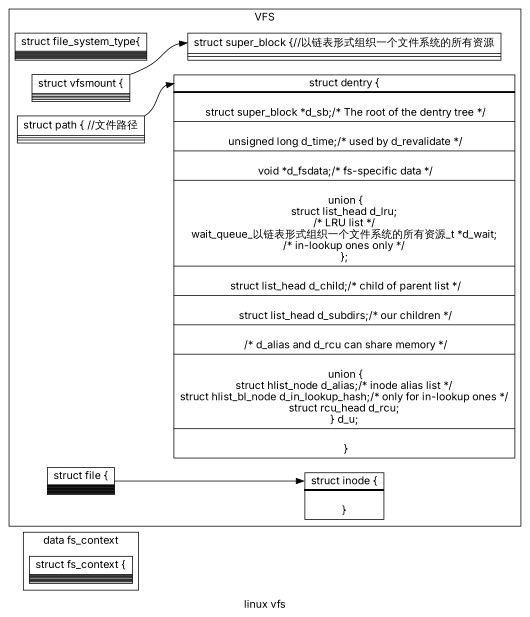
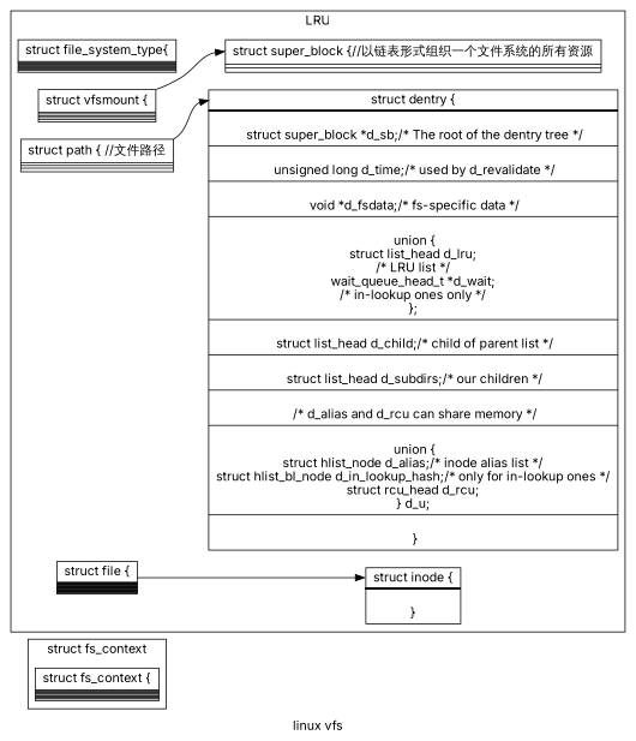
  digraph {
    concentrate=True
    fontname=Inter
    label="linux vfs"
    rankdir=LR
    node [fontname=Inter shape=record]
    edge [fontname=Inter headport=f0 tailport=f2]
    n1 [label="<f0> struct fs_context \{|\n		<f1>const struct fs_context_operations *ops;|\n		<f2>struct file_system_type	*fs_type;|\n		<f3>struct dentry		*root;		\/\* The root and superblock \*\/|\n		<f4>struct user_namespace	*user_ns;	\/\* The user namespace for this mount \*\/|\n		<f5>struct net		*net_ns;	\/\* The network namespace for this mount \*\/|\n		<f6>const struct cred	*cred;		\/\* The mounter's credentials \*\/|\n		<f7>struct p_log		log;		\/\* Logging buffer \*\/|\n		<f8>const char		*source;	\/\* The source name (eg. dev path) \*\/|\n		<f9> ...|\n		<f10> \}"]
    n2 [label="<f0> struct file_system_type\{ |\n					     <f1> const char *name;|\n					     <f2> int fs_flags;|\n					     <f3> int \(*init_fs_context\)\(struct fs_context *\);|\n					     <f4> const struct fs_parameter_spec *parameters;|\n					     <f5> struct dentry *\(*mount\) \(struct file_system_type *, int,\nconst char *, void *\);|\n					     <f6> void \(*kill_sb\) \(struct super_block *\);|\n					     <f7> struct module *owner;|\n					     <f8> struct file_system_type * next;|\n					     <f9> struct hlist_head fs_supers;|\n					     <f10> ...|\n					     <f11> \}"]
    n3 [label="<f0> struct super_block \{\/\/以链表形式组织一个文件系统的所有资源|\n					 <f1> ...|\n					 <f2> \};"]
-   n4 [label="<f0> struct dentry \{|\n			  <f1> \/\* RCU lookup touched fields \*\/|\n			  <f3> unsigned int d_flags;		\/\* protected by d_lock \*\/|\n			  <f4> seqcount_spinlock_t d_seq;	\/\* per dentry seqlock \*\/|\n			  <f5> struct hlist_bl_node d_hash;	\/\* lookup hash list \*\/|\n			  <f6> struct dentry *d_parent;	\n\/\* parent directory:这个就是获取绝对地址的依据，可参考getcwd系统调用 \*\/|\n			  <f7> struct qstr d_name;|\n			  <f8> struct inode *d_inode;		\/\* Where the name belongs to - NULL is negative \*\/|\n			  <f9> unsigned char d_iname[DNAME_INLINE_LEN];	\/\* small names \*\/|\n			  <f10>\/\* Ref lookup also touches following \*\/|\n			  <f11>struct lockref d_lockref;	\/\* per-dentry lock and refcount \*\/|\n			  <f12>const struct dentry_operations *d_op;|\n			  struct super_block *d_sb;	\/\* The root of the dentry tree \*\/|\n			  unsigned long d_time;		\/\* used by d_revalidate \*\/|\n			  void *d_fsdata;			\/\* fs-specific data \*\/|\n			  union \{\nstruct list_head d_lru;		\n\/\* LRU list \*\/\nwait_queue_以链表形式组织一个文件系统的所有资源_t *d_wait;	\n\/\* in-lookup ones only \*\/\n\};|\n			  struct list_head d_child;	\/\* child of parent list \*\/|\n			  struct list_head d_subdirs;	\/\* our children \*\/|\n			  \/\* d_alias and d_rcu can share memory \*\/|\n			  union \{\nstruct hlist_node d_alias;	\/\* inode alias list \*\/\nstruct hlist_bl_node d_in_lookup_hash;	\/\* only for in-lookup ones \*\/\nstruct rcu_head d_rcu;\n\} d_u;|\n			  \}"]
+   n4 [label="<f0> struct dentry \{|\n			  <f1> \/\* RCU lookup touched fields \*\/|\n			  <f3> unsigned int d_flags;		\/\* protected by d_lock \*\/|\n			  <f4> seqcount_spinlock_t d_seq;	\/\* per dentry seqlock \*\/|\n			  <f5> struct hlist_bl_node d_hash;	\/\* lookup hash list \*\/|\n			  <f6> struct dentry *d_parent;	\n\/\* parent directory:这个就是获取绝对地址的依据，可参考getcwd系统调用 \*\/|\n			  <f7> struct qstr d_name;|\n			  <f8> struct inode *d_inode;		\/\* Where the name belongs to - NULL is negative \*\/|\n			  <f9> unsigned char d_iname[DNAME_INLINE_LEN];	\/\* small names \*\/|\n			  <f10>\/\* Ref lookup also touches following \*\/|\n			  <f11>struct lockref d_lockref;	\/\* per-dentry lock and refcount \*\/|\n			  <f12>const struct dentry_operations *d_op;|\n			  struct super_block *d_sb;	\/\* The root of the dentry tree \*\/|\n			  unsigned long d_time;		\/\* used by d_revalidate \*\/|\n			  void *d_fsdata;			\/\* fs-specific data \*\/|\n			  union \{\nstruct list_head d_lru;		\n\/\* LRU list \*\/\nwait_queue_head_t *d_wait;	\n\/\* in-lookup ones only \*\/\n\};|\n			  struct list_head d_child;	\/\* child of parent list \*\/|\n			  struct list_head d_subdirs;	\/\* our children \*\/|\n			  \/\* d_alias and d_rcu can share memory \*\/|\n			  union \{\nstruct hlist_node d_alias;	\/\* inode alias list \*\/\nstruct hlist_bl_node d_in_lookup_hash;	\/\* only for in-lookup ones \*\/\nstruct rcu_head d_rcu;\n\} d_u;|\n			  \}"]
    n5 [label="<f0> struct vfsmount \{|\n				     <f1> struct dentry *mnt_root;	\/\* root of the mounted tree \*\/ |\n				     <f2> struct super_block *mnt_sb;	\/\* pointer to superblock \*\/ |\n				     <f3> int mnt_flags;|\n				     <f4> struct user_namespace *mnt_userns;|\n				     <f5> \}"]
    n6 [label="<f0>  struct path \{ \/\/文件路径 |\n			 <f1>  struct vfsmount *mnt;|\n			 <f2>  struct dentry *dentry;|\n			 <f3>  \}"]
    n7 [label="<f0> struct inode \{ |\n				 <f1> umode_t			i_mode;|\n				 <f2> unsigned short		i_opflags;|\n				 <f3> kuid_t			i_uid;|\n				 <f4> kgid_t			i_gid;|\n				 <f5> unsigned int		i_flags;|\n				 <f6> struct posix_acl	*i_acl;|\n				 <f7> struct posix_acl	*i_default_acl;|\n				 <f8> const struct inode_operations	*i_op;|\n				 <f9> struct super_block	*i_sb;|\n				 <f10>struct address_space	*i_mapping;|\n				 <f11>void			*i_security;|\n				 <f12>unsigned long		i_ino;\n\/\* Stat data, not accessed from path walking \*\/|\n				 <f13>union \{\nconst unsigned int i_nlink;\nunsigned int __i_nlink;\n\};\n\/\/Filesystems may only read i_nlink directly.  \nThey shall use the following functions for modification:\n \(set\|clear\|inc\|drop\)_nlink \n inode_\(inc\|dec\)_link_count|\n				 <f14>dev_t			i_rdev;\/\/设备编号|\n				 <f15>loff_t			i_size;|\n				 <f16>struct timespec64	i_atime;|\n				 <f17>struct timespec64	i_mtime;|\n				 <f18>struct timespec64	i_ctime;|\n				 <f19>spinlock_t		i_lock;	\n\/\* i_blocks, i_bytes, maybe i_size \*\/|\n				 <f20>unsigned short          i_bytes;|\n				 <f21>u8			i_blkbits;|\n				 <f22>u8			i_write_hint;|\n				 <f23>blkcnt_t		i_blocks;|\n				 <f24>seqcount_t		i_size_seqcount;|\n				 <f25>unsigned long		i_state;|\n				 <f26>struct rw_semaphore	i_rwsem;|\n				 <f27>unsigned long		dirtied_when;\n\/\/jiffies of first dirtying |\n				 <f28>unsigned long		dirtied_time_when;|\n				 <f29>struct hlist_node	i_hash;|\n				 <f30>struct list_head	i_io_list;	\n\/\* backing dev IO list \*\/|\n				 <f31>struct bdi_writeback	*i_wb;		\n\/\* the associated cgroup wb \*\/|\n				 <f32>int			i_wb_frn_winner;\n\/\* foreign inode detection, see wbc_detach_inode() \*\/|\n				 <f33>u16			i_wb_frn_avg_time;|\n				 <f34>u16			i_wb_frn_history;|\n				 <f35>struct list_head	i_lru;		\n\/\* inode LRU list \*\/|\n				 <f36>struct list_head	i_sb_list;|\n				 <f37>struct list_head	i_wb_list;	\n\/\* backing dev writeback list \*\/|\n				 <f38>union \{\nstruct hlist_head	i_dentry;\nstruct rcu_head		i_rcu;\n\};|\n				 <f39>atomic64_t		i_version;|\n				 <f40>atomic64_t		i_sequence; \n\/\* see futex \*\/|\n				 <f41>atomic_t		i_count;|\n				 <f42>atomic_t		i_dio_count;|\n				 <f43>atomic_t		i_writecount;|\n				 <f44>atomic_t		i_readcount; \n\/\* struct files open RO \*\/|\n				<f45>union \{\n const struct file_operations	*i_fop;	\n \/ \* former \-\>i_op\-\>default_file_ops \*\/\nvoid \(*free_inode\)\(struct inode *\);\};|\n				<f46>struct file_lock_context	*i_flctx;|\n				<f47>struct address_space	i_data;|\n				<f48>struct list_head	i_devices;|\n				<f49>union \{\nstruct pipe_inode_info	*i_pipe;\nstruct cdev		*i_cdev;\/\/对应字符设备\nchar			*i_link;\nunsigned		i_dir_seq;\};|\n				<f50>__u32			i_generation;|\n				<f51>__u32			i_fsnotify_mask; \n\/\* all events this inode cares about \*\/|\n				<f52>struct fsnotify_mark_connector __rcu	*i_fsnotify_marks;|\n				<f53>truct fscrypt_info	*i_crypt_info;|\n				<f54>struct fsverity_info	*i_verity_info;|\n				<f55>void			*i_private; \n\/\* fs or device private pointer \*\/|\n				\}"]
    n8 [label="<f0> struct file \{|\n	                 <f1> union \{\nstruct llist_node	fu_llist;\nstruct rcu_head 	fu_rcuhead;\n\} f_u;|\n			 <f2> struct path		f_path;|\n			 <f3> struct inode		*f_inode;\n\/\* cached value \*\/|\n			 <f4> const struct file_operations	*f_op;|\n			 <f5> spinlock_t		f_lock;|\n			 <f6> enum rw_hint		f_write_hint;|\n			 <f7> atomic_long_t		f_count;|\n			 <f8> unsigned int 		f_flags;|\n			 <f9> fmode_t			f_mode;|\n			 <f10> struct mutex		f_pos_lock;|\n			 <f11> loff_t			f_pos;|\n			 <f12> struct fown_struct	f_owner;|\n			 <f13> const struct cred	*f_cred;|\n			 <f14> struct file_ra_state	f_ra;|\n			 <f15> u64			f_version;|\n			 <f16> void			*f_security;|\n			 <f17> void			*private_data;\n\/\* needed for tty driver, and maybe others \*\/|\n			 <f18> struct hlist_head	*f_ep;\/\* Used by fs\/eventpoll.c to link all the hooks to this file \*\/|\n			 <f19> struct address_space	*f_mapping;|\n			 <f20> errseq_t		f_wb_err;|\n			 <f21> errseq_t		f_sb_err; \n\/\* for syncfs \*\/|\n			 <f22> \}"]
    subgraph cluster_1 {
-     label="data fs_context"
+     label="struct fs_context"
      n1
    }
    subgraph cluster_2 {
      color=black
-     label=VFS
+     label=LRU
      n2
      n3
      n4
      n5
      n6
      n7
      n8
      subgraph cluster_3 {
        color=black
        label="struct nameidata"
      }
    }
    n5 -> n3
    n6 -> n4
    n8 -> n7 [tailport=f3]
  }
